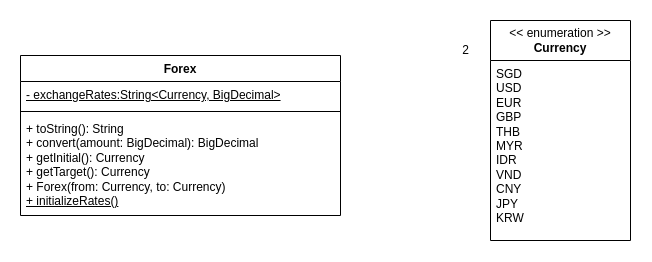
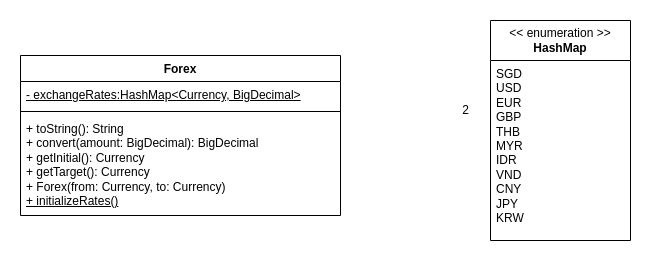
  <mxCell id="0" />
  <mxCell id="1" parent="0" />
  <mxCell id="2" value="Forex" style="swimlane;fontStyle=1;align=center;verticalAlign=top;childLayout=stackLayout;horizontal=1;startSize=26;horizontalStack=0;resizeParent=1;resizeParentMax=0;resizeLast=0;collapsible=1;marginBottom=0;whiteSpace=wrap;html=1;" parent="1" vertex="1"><mxGeometry x="20" y="55" width="320" height="160" as="geometry" /></mxCell>
- <mxCell id="3" value="&lt;u&gt;- exchangeRates:String&amp;lt;Currency, BigDecimal&amp;gt;&lt;/u&gt;" style="text;strokeColor=none;fillColor=none;align=left;verticalAlign=top;spacingLeft=4;spacingRight=4;overflow=hidden;rotatable=0;points=[[0,0.5],[1,0.5]];portConstraint=eastwest;whiteSpace=wrap;html=1;" parent="2" vertex="1"><mxGeometry y="26" width="320" height="26" as="geometry" /></mxCell>
+ <mxCell id="3" value="&lt;u&gt;- exchangeRates:HashMap&amp;lt;Currency, BigDecimal&amp;gt;&lt;/u&gt;" style="text;strokeColor=none;fillColor=none;align=left;verticalAlign=top;spacingLeft=4;spacingRight=4;overflow=hidden;rotatable=0;points=[[0,0.5],[1,0.5]];portConstraint=eastwest;whiteSpace=wrap;html=1;" parent="2" vertex="1"><mxGeometry y="26" width="320" height="26" as="geometry" /></mxCell>
  <mxCell id="4" value="" style="line;strokeWidth=1;fillColor=none;align=left;verticalAlign=middle;spacingTop=-1;spacingLeft=3;spacingRight=3;rotatable=0;labelPosition=right;points=[];portConstraint=eastwest;strokeColor=inherit;" parent="2" vertex="1"><mxGeometry y="52" width="320" height="8" as="geometry" /></mxCell>
  <mxCell id="5" value="+ toString(): String&lt;br&gt;+ convert(amount: BigDecimal): BigDecimal&lt;br&gt;+ getInitial(): Currency&lt;br&gt;+ getTarget(): Currency&lt;br&gt;+ Forex(from: Currency, to: Currency)&lt;br&gt;&lt;u&gt;+ initializeRates()&lt;/u&gt;" style="text;strokeColor=none;fillColor=none;align=left;verticalAlign=top;spacingLeft=4;spacingRight=4;overflow=hidden;rotatable=0;points=[[0,0.5],[1,0.5]];portConstraint=eastwest;whiteSpace=wrap;html=1;" parent="2" vertex="1"><mxGeometry y="60" width="320" height="100" as="geometry" /></mxCell>
- <mxCell id="6" value="&amp;lt;&amp;lt; enumeration &amp;gt;&amp;gt;&lt;br&gt;&lt;b&gt;Currency&lt;/b&gt;" style="swimlane;fontStyle=0;childLayout=stackLayout;horizontal=1;startSize=40;fillColor=none;horizontalStack=0;resizeParent=1;resizeParentMax=0;resizeLast=0;collapsible=1;marginBottom=0;whiteSpace=wrap;html=1;" parent="1" vertex="1"><mxGeometry x="490" y="20" width="140" height="220" as="geometry" /></mxCell>
+ <mxCell id="6" value="&amp;lt;&amp;lt; enumeration &amp;gt;&amp;gt;&lt;br&gt;&lt;b&gt;HashMap&lt;/b&gt;" style="swimlane;fontStyle=0;childLayout=stackLayout;horizontal=1;startSize=40;fillColor=none;horizontalStack=0;resizeParent=1;resizeParentMax=0;resizeLast=0;collapsible=1;marginBottom=0;whiteSpace=wrap;html=1;" parent="1" vertex="1"><mxGeometry x="490" y="20" width="140" height="220" as="geometry" /></mxCell>
  <mxCell id="7" value="SGD&lt;br&gt;USD&lt;br&gt;EUR&lt;br&gt;GBP&lt;br&gt;THB&lt;br&gt;MYR&lt;br&gt;IDR&lt;br&gt;VND&lt;br&gt;CNY&lt;br&gt;JPY&lt;br&gt;KRW" style="text;strokeColor=none;fillColor=none;align=left;verticalAlign=top;spacingLeft=4;spacingRight=4;overflow=hidden;rotatable=0;points=[[0,0.5],[1,0.5]];portConstraint=eastwest;whiteSpace=wrap;html=1;" parent="6" vertex="1"><mxGeometry y="40" width="140" height="180" as="geometry" /></mxCell>
- <mxCell id="8" value="2" style="text;html=1;align=center;verticalAlign=middle;resizable=0;points=[];autosize=1;strokeColor=none;fillColor=none;" parent="1" vertex="1"><mxGeometry x="450" y="35" width="30" height="30" as="geometry" /></mxCell>
+ <mxCell id="8" value="2" style="text;html=1;align=center;verticalAlign=middle;resizable=0;points=[];autosize=1;strokeColor=none;fillColor=none;" parent="1" vertex="1"><mxGeometry x="450" y="95" width="30" height="30" as="geometry" /></mxCell>
